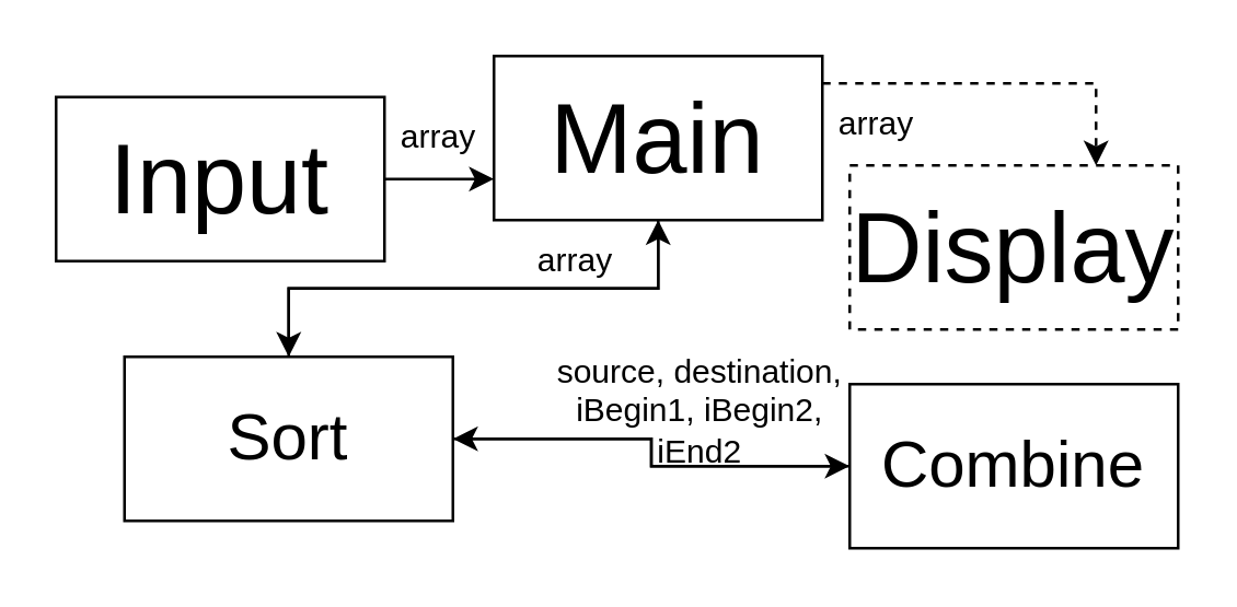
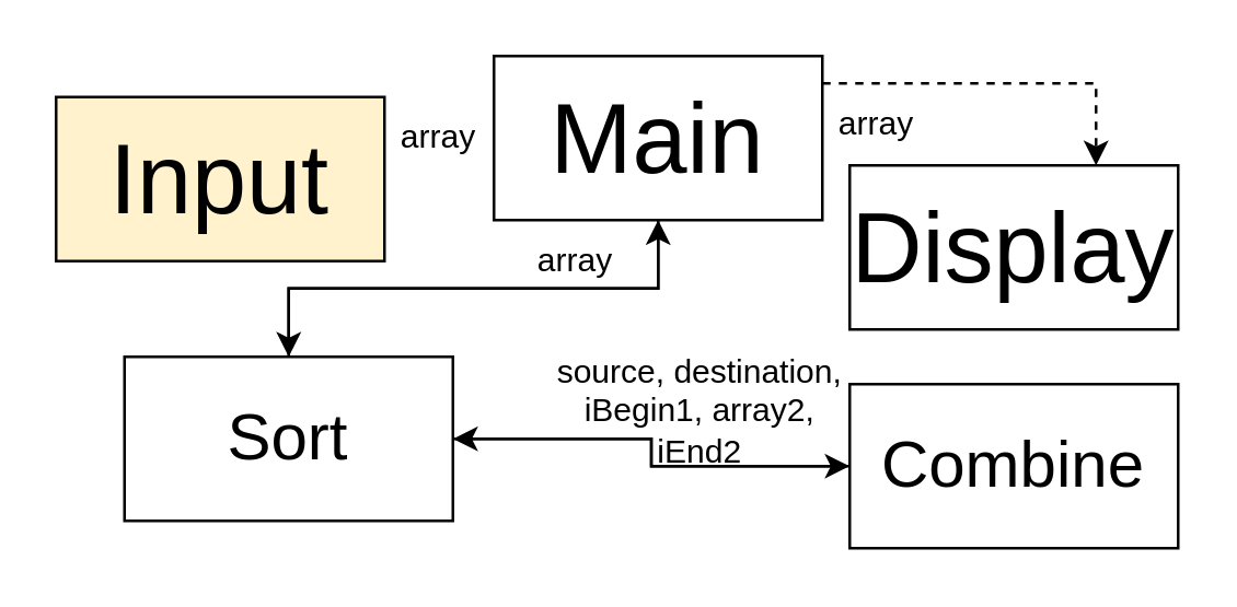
  <mxCell id="0" />
  <mxCell id="1" parent="0" />
  <mxCell id="2" value="" style="edgeStyle=orthogonalEdgeStyle;rounded=0;orthogonalLoop=1;jettySize=auto;html=1;dashed=1;" parent="1" source="4" target="10" edge="1"><mxGeometry relative="1" as="geometry"><Array as="points"><mxPoint x="400" y="30" /></Array></mxGeometry></mxCell>
  <mxCell id="3" style="edgeStyle=orthogonalEdgeStyle;rounded=0;orthogonalLoop=1;jettySize=auto;html=1;exitX=0.5;exitY=1;exitDx=0;exitDy=0;entryX=0.5;entryY=0;entryDx=0;entryDy=0;" parent="1" source="4" target="9" edge="1"><mxGeometry relative="1" as="geometry" /></mxCell>
  <mxCell id="4" value="&lt;font style=&quot;font-size: 36px;&quot;&gt;Main&lt;/font&gt;" style="rounded=0;whiteSpace=wrap;html=1;" parent="1" vertex="1"><mxGeometry x="180" y="20" width="120" height="60" as="geometry" /></mxCell>
- <mxCell id="5" style="edgeStyle=orthogonalEdgeStyle;rounded=0;orthogonalLoop=1;jettySize=auto;html=1;exitX=1;exitY=0.5;exitDx=0;exitDy=0;entryX=0;entryY=0.75;entryDx=0;entryDy=0;" parent="1" source="6" target="4" edge="1"><mxGeometry relative="1" as="geometry" /></mxCell>
- <mxCell id="6" value="&lt;font style=&quot;font-size: 36px;&quot;&gt;Input&lt;/font&gt;" style="whiteSpace=wrap;html=1;rounded=0;" parent="1" vertex="1"><mxGeometry x="20" y="35" width="120" height="60" as="geometry" /></mxCell>
+ <mxCell id="6" value="&lt;font style=&quot;font-size: 36px;&quot;&gt;Input&lt;/font&gt;" style="whiteSpace=wrap;html=1;rounded=0;fillColor=#fff2cc;" parent="1" vertex="1"><mxGeometry x="20" y="35" width="120" height="60" as="geometry" /></mxCell>
  <mxCell id="7" style="edgeStyle=orthogonalEdgeStyle;rounded=0;orthogonalLoop=1;jettySize=auto;html=1;exitX=0.5;exitY=0;exitDx=0;exitDy=0;entryX=0.5;entryY=1;entryDx=0;entryDy=0;" parent="1" source="9" target="4" edge="1"><mxGeometry relative="1" as="geometry" /></mxCell>
  <mxCell id="8" value="" style="edgeStyle=orthogonalEdgeStyle;rounded=0;orthogonalLoop=1;jettySize=auto;html=1;" edge="1" parent="1" source="9" target="15"><mxGeometry relative="1" as="geometry" /></mxCell>
  <mxCell id="9" value="&lt;font style=&quot;font-size: 24px;&quot;&gt;Sort&lt;/font&gt;" style="whiteSpace=wrap;html=1;rounded=0;" parent="1" vertex="1"><mxGeometry x="45" y="130" width="120" height="60" as="geometry" /></mxCell>
- <mxCell id="10" value="&lt;font style=&quot;font-size: 36px;&quot;&gt;Display&lt;/font&gt;" style="whiteSpace=wrap;html=1;rounded=0;dashed=1;" parent="1" vertex="1"><mxGeometry x="310" y="60" width="120" height="60" as="geometry" /></mxCell>
+ <mxCell id="10" value="&lt;font style=&quot;font-size: 36px;&quot;&gt;Display&lt;/font&gt;" style="whiteSpace=wrap;html=1;rounded=0;" parent="1" vertex="1"><mxGeometry x="310" y="60" width="120" height="60" as="geometry" /></mxCell>
  <mxCell id="11" value="array" style="text;html=1;strokeColor=none;fillColor=none;align=center;verticalAlign=middle;whiteSpace=wrap;rounded=0;" parent="1" vertex="1"><mxGeometry x="130" y="35" width="60" height="30" as="geometry" /></mxCell>
  <mxCell id="12" value="array" style="text;html=1;strokeColor=none;fillColor=none;align=center;verticalAlign=middle;whiteSpace=wrap;rounded=0;" vertex="1" parent="1"><mxGeometry x="180" y="80" width="60" height="30" as="geometry" /></mxCell>
  <mxCell id="13" value="array" style="text;html=1;strokeColor=none;fillColor=none;align=center;verticalAlign=middle;whiteSpace=wrap;rounded=0;" vertex="1" parent="1"><mxGeometry x="290" y="30" width="60" height="30" as="geometry" /></mxCell>
  <mxCell id="14" style="edgeStyle=orthogonalEdgeStyle;rounded=0;orthogonalLoop=1;jettySize=auto;html=1;exitX=0;exitY=0.5;exitDx=0;exitDy=0;entryX=1;entryY=0.5;entryDx=0;entryDy=0;" edge="1" parent="1" source="15" target="9"><mxGeometry relative="1" as="geometry" /></mxCell>
  <mxCell id="15" value="&lt;span style=&quot;font-size: 24px;&quot;&gt;Combine&lt;/span&gt;" style="whiteSpace=wrap;html=1;rounded=0;" vertex="1" parent="1"><mxGeometry x="310" y="140" width="120" height="60" as="geometry" /></mxCell>
- <mxCell id="16" value="source, destination, &lt;br&gt;iBegin1, iBegin2, &lt;br&gt;iEnd2" style="text;html=1;align=center;verticalAlign=middle;resizable=0;points=[];autosize=1;strokeColor=none;fillColor=none;" vertex="1" parent="1"><mxGeometry x="190" y="120" width="130" height="60" as="geometry" /></mxCell>
+ <mxCell id="16" value="source, destination, &lt;br&gt;iBegin1, array2, &lt;br&gt;iEnd2" style="text;html=1;align=center;verticalAlign=middle;resizable=0;points=[];autosize=1;strokeColor=none;fillColor=none;" vertex="1" parent="1"><mxGeometry x="190" y="120" width="130" height="60" as="geometry" /></mxCell>
